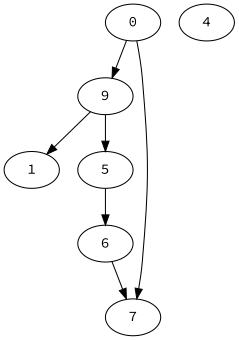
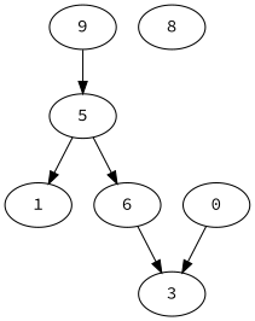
  digraph {
    fontname="Source Code Pro"
    node [fontname="Source Code Pro"]
    edge [fontname="Source Code Pro"]
    n1 [label=9]
    0
-   7
+   7 [label=3]
    1
    5
    6
-   4
-   n1 -> 1
+   4 [label=8]
+   5 -> 1
    n1 -> 5
-   0 -> n1
    0 -> 7
    5 -> 6
    6 -> 7
  }
